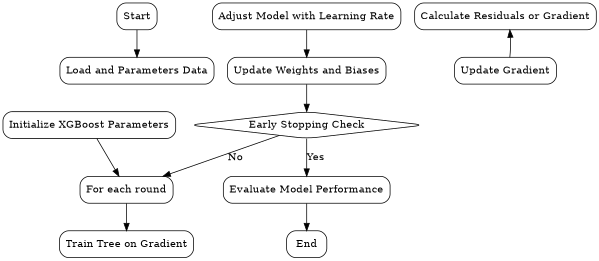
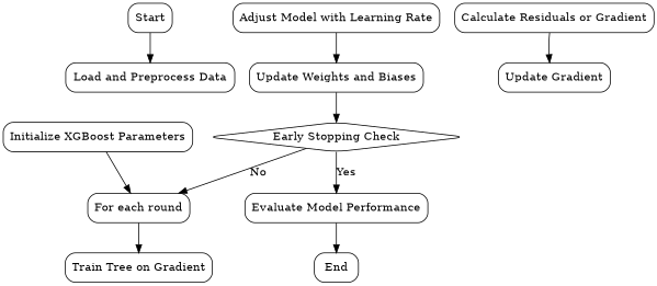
  digraph {
    rankdir=TB
    node [color=black fillcolor=white shape=rect style="rounded,filled"]
    n1 [label=Start]
-   n2 [label="Load and Parameters Data"]
+   n2 [label="Load and Preprocess Data"]
    n3 [label="Initialize XGBoost Parameters"]
    n4 [label="For each round"]
    n5 [label="Train Tree on Gradient"]
    n6 [label="Calculate Residuals or Gradient"]
    n7 [label="Update Gradient"]
    n8 [label="Adjust Model with Learning Rate"]
    n9 [label="Update Weights and Biases"]
    n10 [label="Early Stopping Check" shape=diamond]
    n11 [label="Evaluate Model Performance"]
    n12 [label=End]
    n1 -> n2
    n3 -> n4
    n4 -> n5
-   n7 -> n6
+   n6 -> n7
    n8 -> n9
    n9 -> n10
    n10 -> n4 [label=No]
    n10 -> n11 [label=Yes]
    n11 -> n12
  }
